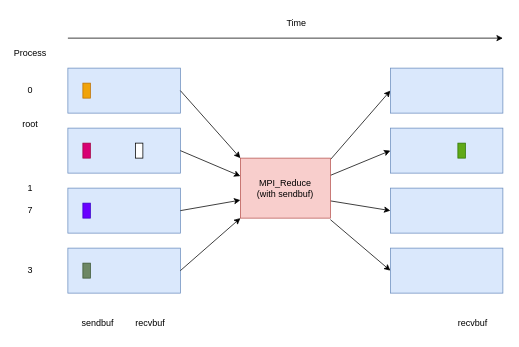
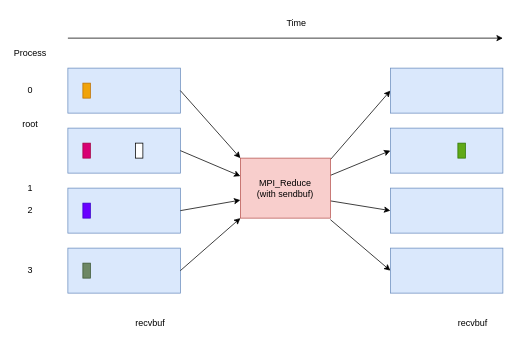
  <mxCell id="0" />
  <mxCell id="1" parent="0" />
  <mxCell id="2" value="" style="rounded=0;whiteSpace=wrap;html=1;fillColor=#dae8fc;strokeColor=#6c8ebf;" parent="1" vertex="1"><mxGeometry x="90" y="250" width="150" height="60" as="geometry" /></mxCell>
  <mxCell id="3" value="" style="rounded=0;whiteSpace=wrap;html=1;fillColor=#dae8fc;strokeColor=#6c8ebf;" parent="1" vertex="1"><mxGeometry x="90" y="90" width="150" height="60" as="geometry" /></mxCell>
  <mxCell id="4" value="" style="rounded=0;whiteSpace=wrap;html=1;fillColor=#dae8fc;strokeColor=#6c8ebf;" parent="1" vertex="1"><mxGeometry x="90" y="170" width="150" height="60" as="geometry" /></mxCell>
  <mxCell id="5" value="" style="rounded=0;whiteSpace=wrap;html=1;fillColor=#dae8fc;strokeColor=#6c8ebf;" parent="1" vertex="1"><mxGeometry x="90" y="330" width="150" height="60" as="geometry" /></mxCell>
  <mxCell id="6" value="" style="endArrow=classic;html=1;" parent="1" edge="1"><mxGeometry width="50" height="50" relative="1" as="geometry"><mxPoint x="90" y="50" as="sourcePoint" /><mxPoint x="670" y="50" as="targetPoint" /></mxGeometry></mxCell>
  <mxCell id="7" value="Time" style="text;html=1;strokeColor=none;fillColor=none;align=center;verticalAlign=middle;whiteSpace=wrap;rounded=0;" parent="1" vertex="1"><mxGeometry x="375" y="20" width="40" height="20" as="geometry" /></mxCell>
  <mxCell id="8" value="" style="rounded=0;whiteSpace=wrap;html=1;fillColor=#dae8fc;strokeColor=#6c8ebf;" parent="1" vertex="1"><mxGeometry x="520" y="170" width="150" height="60" as="geometry" /></mxCell>
  <mxCell id="9" value="" style="rounded=0;whiteSpace=wrap;html=1;fillColor=#dae8fc;strokeColor=#6c8ebf;" parent="1" vertex="1"><mxGeometry x="520" y="250" width="150" height="60" as="geometry" /></mxCell>
  <mxCell id="10" value="" style="rounded=0;whiteSpace=wrap;html=1;fillColor=#dae8fc;strokeColor=#6c8ebf;" parent="1" vertex="1"><mxGeometry x="520" y="330" width="150" height="60" as="geometry" /></mxCell>
  <mxCell id="11" value="Process" style="text;html=1;strokeColor=none;fillColor=none;align=center;verticalAlign=middle;whiteSpace=wrap;rounded=0;" parent="1" vertex="1"><mxGeometry x="20" y="60" width="40" height="20" as="geometry" /></mxCell>
  <mxCell id="12" value="0" style="text;html=1;strokeColor=none;fillColor=none;align=center;verticalAlign=middle;whiteSpace=wrap;rounded=0;" parent="1" vertex="1"><mxGeometry x="20" y="110" width="40" height="20" as="geometry" /></mxCell>
  <mxCell id="13" value="1" style="text;html=1;strokeColor=none;fillColor=none;align=center;verticalAlign=middle;whiteSpace=wrap;rounded=0;" parent="1" vertex="1"><mxGeometry x="20" y="240" width="40" height="20" as="geometry" /></mxCell>
- <mxCell id="14" value="7" style="text;html=1;strokeColor=none;fillColor=none;align=center;verticalAlign=middle;whiteSpace=wrap;rounded=0;" parent="1" vertex="1"><mxGeometry x="20" y="270" width="40" height="20" as="geometry" /></mxCell>
+ <mxCell id="14" value="2" style="text;html=1;strokeColor=none;fillColor=none;align=center;verticalAlign=middle;whiteSpace=wrap;rounded=0;" parent="1" vertex="1"><mxGeometry x="20" y="270" width="40" height="20" as="geometry" /></mxCell>
  <mxCell id="15" value="3" style="text;html=1;strokeColor=none;fillColor=none;align=center;verticalAlign=middle;whiteSpace=wrap;rounded=0;" parent="1" vertex="1"><mxGeometry x="20" y="350" width="40" height="20" as="geometry" /></mxCell>
  <mxCell id="16" value="" style="endArrow=classic;html=1;exitX=1;exitY=0.5;exitDx=0;exitDy=0;entryX=0;entryY=0;entryDx=0;entryDy=0;entryPerimeter=0;" parent="1" edge="1"><mxGeometry width="50" height="50" relative="1" as="geometry"><mxPoint x="240" y="120" as="sourcePoint" /><mxPoint x="320" y="210" as="targetPoint" /></mxGeometry></mxCell>
  <mxCell id="17" value="" style="endArrow=classic;html=1;exitX=1;exitY=0.5;exitDx=0;exitDy=0;" parent="1" edge="1"><mxGeometry width="50" height="50" relative="1" as="geometry"><mxPoint x="240" y="200" as="sourcePoint" /><mxPoint x="320" y="234" as="targetPoint" /></mxGeometry></mxCell>
  <mxCell id="18" value="" style="endArrow=classic;html=1;exitX=1;exitY=0.5;exitDx=0;exitDy=0;" parent="1" edge="1"><mxGeometry width="50" height="50" relative="1" as="geometry"><mxPoint x="240" y="280" as="sourcePoint" /><mxPoint x="320" y="266" as="targetPoint" /></mxGeometry></mxCell>
  <mxCell id="19" value="" style="endArrow=classic;html=1;exitX=1;exitY=0.5;exitDx=0;exitDy=0;entryX=0;entryY=1;entryDx=0;entryDy=0;entryPerimeter=0;" parent="1" edge="1"><mxGeometry width="50" height="50" relative="1" as="geometry"><mxPoint x="240" y="360" as="sourcePoint" /><mxPoint x="320" y="290" as="targetPoint" /></mxGeometry></mxCell>
  <mxCell id="20" value="" style="endArrow=classic;html=1;entryX=0;entryY=0.5;entryDx=0;entryDy=0;" parent="1" edge="1"><mxGeometry width="50" height="50" relative="1" as="geometry"><mxPoint x="440" y="212" as="sourcePoint" /><mxPoint x="520" y="120" as="targetPoint" /></mxGeometry></mxCell>
  <mxCell id="21" value="" style="endArrow=classic;html=1;entryX=0;entryY=0.5;entryDx=0;entryDy=0;" parent="1" target="8" edge="1"><mxGeometry width="50" height="50" relative="1" as="geometry"><mxPoint x="440" y="233" as="sourcePoint" /><mxPoint x="450" y="530" as="targetPoint" /></mxGeometry></mxCell>
  <mxCell id="22" value="" style="endArrow=classic;html=1;entryX=0;entryY=0.5;entryDx=0;entryDy=0;" parent="1" target="9" edge="1"><mxGeometry width="50" height="50" relative="1" as="geometry"><mxPoint x="440" y="267" as="sourcePoint" /><mxPoint x="510" y="290" as="targetPoint" /></mxGeometry></mxCell>
  <mxCell id="23" value="" style="endArrow=classic;html=1;entryX=0;entryY=0.5;entryDx=0;entryDy=0;" parent="1" target="10" edge="1"><mxGeometry width="50" height="50" relative="1" as="geometry"><mxPoint x="440" y="292" as="sourcePoint" /><mxPoint x="260" y="330" as="targetPoint" /></mxGeometry></mxCell>
  <mxCell id="24" value="MPI_Reduce&lt;br&gt;(with sendbuf)" style="rounded=0;whiteSpace=wrap;html=1;fillColor=#f8cecc;strokeColor=#b85450;" parent="1" vertex="1"><mxGeometry x="320" y="210" width="120" height="80" as="geometry" /></mxCell>
  <mxCell id="25" value="" style="rounded=0;whiteSpace=wrap;html=1;fillColor=#60a917;strokeColor=#2D7600;fontColor=#ffffff;" parent="1" vertex="1"><mxGeometry x="610" y="190" width="10" height="20" as="geometry" /></mxCell>
  <mxCell id="26" value="" style="rounded=0;whiteSpace=wrap;html=1;" parent="1" vertex="1"><mxGeometry x="180" y="190" width="10" height="20" as="geometry" /></mxCell>
  <mxCell id="27" value="" style="rounded=0;whiteSpace=wrap;html=1;fillColor=#6a00ff;strokeColor=#3700CC;fontColor=#ffffff;" parent="1" vertex="1"><mxGeometry x="110" y="270" width="10" height="20" as="geometry" /></mxCell>
  <mxCell id="28" value="" style="rounded=0;whiteSpace=wrap;html=1;fillColor=#d80073;strokeColor=#A50040;fontColor=#ffffff;" parent="1" vertex="1"><mxGeometry x="110" y="190" width="10" height="20" as="geometry" /></mxCell>
  <mxCell id="29" value="" style="rounded=0;whiteSpace=wrap;html=1;fillColor=#6d8764;strokeColor=#3A5431;fontColor=#ffffff;" parent="1" vertex="1"><mxGeometry x="110" y="350" width="10" height="20" as="geometry" /></mxCell>
- <mxCell id="30" value="sendbuf" style="text;html=1;strokeColor=none;fillColor=none;align=center;verticalAlign=middle;whiteSpace=wrap;rounded=0;" parent="1" vertex="1"><mxGeometry x="110" y="420" width="40" height="20" as="geometry" /></mxCell>
  <mxCell id="31" value="recvbuf" style="text;html=1;strokeColor=none;fillColor=none;align=center;verticalAlign=middle;whiteSpace=wrap;rounded=0;" parent="1" vertex="1"><mxGeometry x="180" y="420" width="40" height="20" as="geometry" /></mxCell>
  <mxCell id="32" value="" style="rounded=0;whiteSpace=wrap;html=1;fillColor=#dae8fc;strokeColor=#6c8ebf;" parent="1" vertex="1"><mxGeometry x="520" y="90" width="150" height="60" as="geometry" /></mxCell>
  <mxCell id="33" value="" style="rounded=0;whiteSpace=wrap;html=1;fillColor=#f0a30a;strokeColor=#BD7000;fontColor=#ffffff;" parent="1" vertex="1"><mxGeometry x="110" y="110" width="10" height="20" as="geometry" /></mxCell>
  <mxCell id="34" value="root" style="text;html=1;strokeColor=none;fillColor=none;align=center;verticalAlign=middle;whiteSpace=wrap;rounded=0;" parent="1" vertex="1"><mxGeometry x="20" y="155" width="40" height="20" as="geometry" /></mxCell>
  <mxCell id="35" value="recvbuf" style="text;html=1;strokeColor=none;fillColor=none;align=center;verticalAlign=middle;whiteSpace=wrap;rounded=0;" parent="1" vertex="1"><mxGeometry x="610" y="420" width="40" height="20" as="geometry" /></mxCell>
